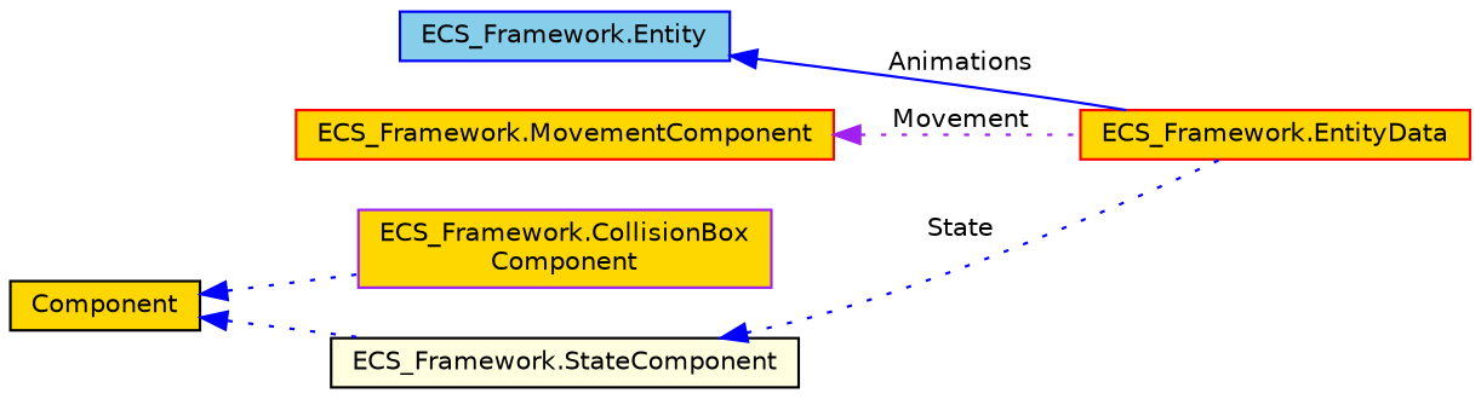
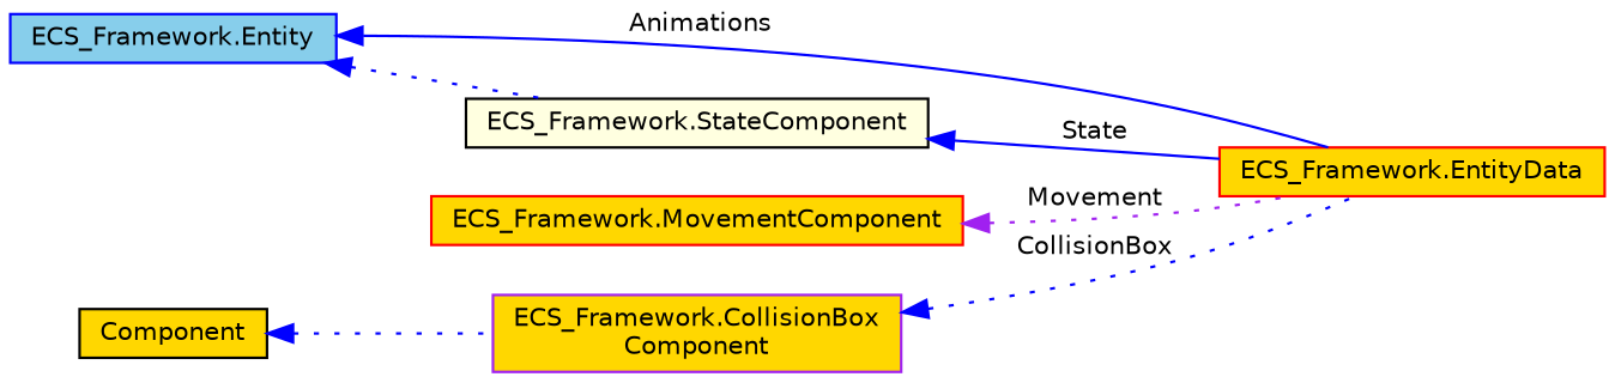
  digraph {
    rankdir=LR
    node [color=red fillcolor=gold fontname=Helvetica fontsize=10 shape=record style=filled]
    edge [color=blue dir=back fontname=Helvetica fontsize=10 labelfontname=Helvetica labelfontsize=10 style=dotted]
    n1 [fontcolor=black height=0.2 label="ECS_Framework.EntityData" width=0.4]
    n2 [color=blue fillcolor=skyblue height=0.2 label="ECS_Framework.Entity" width=0.4]
    n3 [height=0.2 label="ECS_Framework.MovementComponent" width=0.4]
    n4 [color=black height=0.2 label=Component width=0.4]
    n5 [color=purple height=0.2 label="ECS_Framework.CollisionBox\lComponent" width=0.4]
    n6 [color=black fillcolor=lightyellow height=0.2 label="ECS_Framework.StateComponent" width=0.4]
    n2 -> n1 [label=" Animations" style=solid]
    n3 -> n1 [color=purple label=" Movement"]
    n4 -> n5
-   n4 -> n6
-   n6 -> n1 [label=" State"]
+   n2 -> n6
+   n5 -> n1 [label=" CollisionBox"]
+   n6 -> n1 [label=" State" style=solid]
  }
